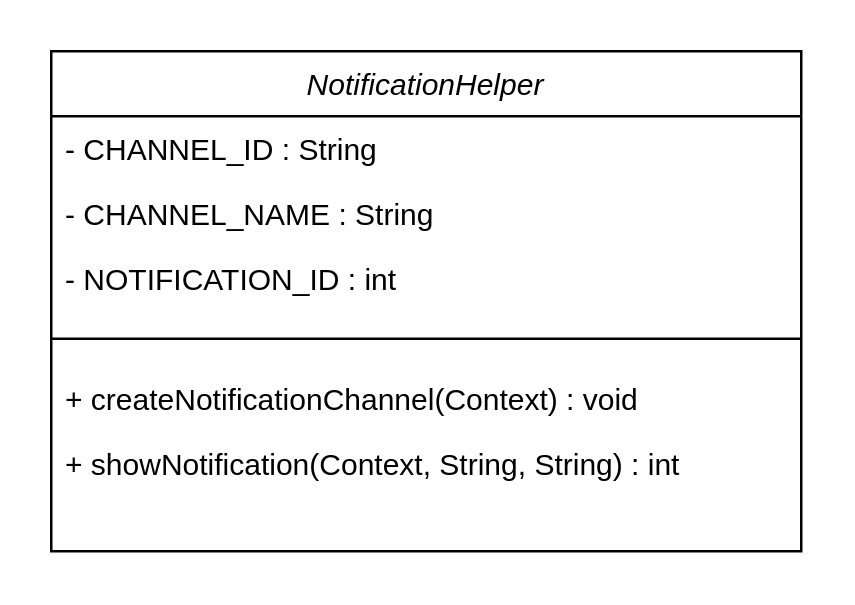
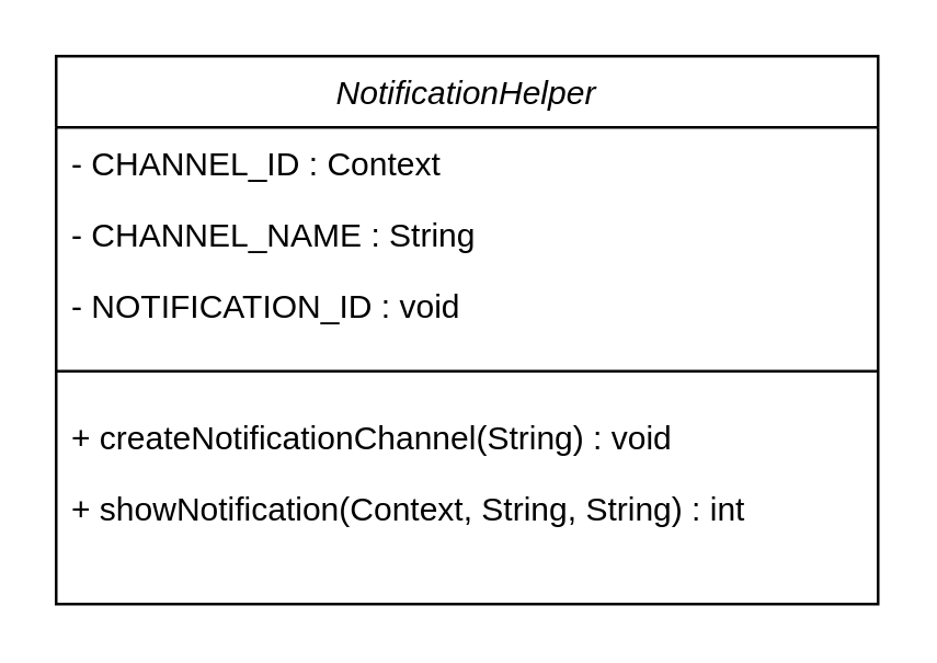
  <mxCell id="0" />
  <mxCell id="1" parent="0" />
  <mxCell id="2" value="NotificationHelper" style="swimlane;fontStyle=2;align=center;verticalAlign=top;childLayout=stackLayout;horizontal=1;startSize=26;horizontalStack=0;resizeParent=1;resizeLast=0;collapsible=1;marginBottom=0;rounded=0;shadow=0;strokeWidth=1;" vertex="1" parent="1"><mxGeometry x="20" y="20" width="300" height="200" as="geometry"><mxRectangle x="230" y="140" width="160" height="26" as="alternateBounds" /></mxGeometry></mxCell>
- <mxCell id="3" value="- CHANNEL_ID : String" style="text;align=left;verticalAlign=top;spacingLeft=4;spacingRight=4;overflow=hidden;rotatable=0;points=[[0,0.5],[1,0.5]];portConstraint=eastwest;" vertex="1" parent="2"><mxGeometry y="26" width="300" height="26" as="geometry" /></mxCell>
+ <mxCell id="3" value="- CHANNEL_ID : Context" style="text;align=left;verticalAlign=top;spacingLeft=4;spacingRight=4;overflow=hidden;rotatable=0;points=[[0,0.5],[1,0.5]];portConstraint=eastwest;" vertex="1" parent="2"><mxGeometry y="26" width="300" height="26" as="geometry" /></mxCell>
  <mxCell id="4" value="- CHANNEL_NAME : String" style="text;align=left;verticalAlign=top;spacingLeft=4;spacingRight=4;overflow=hidden;rotatable=0;points=[[0,0.5],[1,0.5]];portConstraint=eastwest;rounded=0;shadow=0;html=0;" vertex="1" parent="2"><mxGeometry y="52" width="300" height="26" as="geometry" /></mxCell>
- <mxCell id="5" value="- NOTIFICATION_ID : int" style="text;align=left;verticalAlign=top;spacingLeft=4;spacingRight=4;overflow=hidden;rotatable=0;points=[[0,0.5],[1,0.5]];portConstraint=eastwest;rounded=0;shadow=0;html=0;" vertex="1" parent="2"><mxGeometry y="78" width="300" height="26" as="geometry" /></mxCell>
+ <mxCell id="5" value="- NOTIFICATION_ID : void" style="text;align=left;verticalAlign=top;spacingLeft=4;spacingRight=4;overflow=hidden;rotatable=0;points=[[0,0.5],[1,0.5]];portConstraint=eastwest;rounded=0;shadow=0;html=0;" vertex="1" parent="2"><mxGeometry y="78" width="300" height="26" as="geometry" /></mxCell>
  <mxCell id="6" value="" style="line;html=1;strokeWidth=1;align=left;verticalAlign=middle;spacingTop=-1;spacingLeft=3;spacingRight=3;rotatable=0;labelPosition=right;points=[];portConstraint=eastwest;" vertex="1" parent="2"><mxGeometry y="104" width="300" height="22" as="geometry" /></mxCell>
- <mxCell id="7" value="+ createNotificationChannel(Context) : void" style="text;align=left;verticalAlign=top;spacingLeft=4;spacingRight=4;overflow=hidden;rotatable=0;points=[[0,0.5],[1,0.5]];portConstraint=eastwest;" vertex="1" parent="2"><mxGeometry y="126" width="300" height="26" as="geometry" /></mxCell>
+ <mxCell id="7" value="+ createNotificationChannel(String) : void" style="text;align=left;verticalAlign=top;spacingLeft=4;spacingRight=4;overflow=hidden;rotatable=0;points=[[0,0.5],[1,0.5]];portConstraint=eastwest;" vertex="1" parent="2"><mxGeometry y="126" width="300" height="26" as="geometry" /></mxCell>
  <mxCell id="8" value="+ showNotification(Context, String, String) : int" style="text;align=left;verticalAlign=top;spacingLeft=4;spacingRight=4;overflow=hidden;rotatable=0;points=[[0,0.5],[1,0.5]];portConstraint=eastwest;" vertex="1" parent="2"><mxGeometry y="152" width="300" height="26" as="geometry" /></mxCell>
